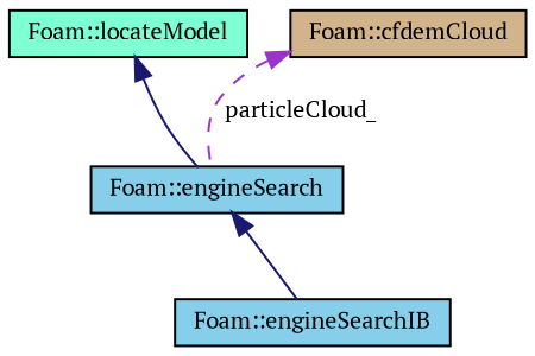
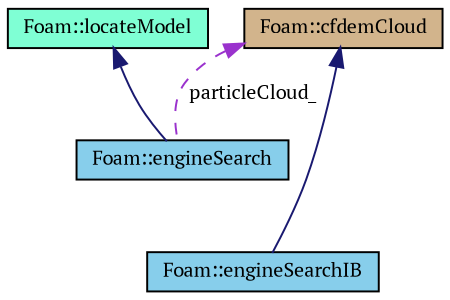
  digraph {
    fontname="PT Serif"
    node [color=black fillcolor=skyblue fontname="PT Serif" fontsize=10 shape=record style=filled]
    edge [color=midnightblue dir=back fontname="PT Serif" fontsize=10 labelfontname=FreeSans labelfontsize=10 style=solid]
    n1 [fontcolor=black height=0.2 label="Foam::engineSearchIB" width=0.4]
    n2 [height=0.2 label="Foam::engineSearch" width=0.4]
    n3 [fillcolor=aquamarine height=0.2 label="Foam::locateModel" width=0.4]
    n4 [fillcolor=tan height=0.2 label="Foam::cfdemCloud" width=0.4]
-   n2 -> n1
+   n4 -> n1
    n3 -> n2
    n4 -> n2 [color=darkorchid3 label=" particleCloud_" style=dashed]
  }
